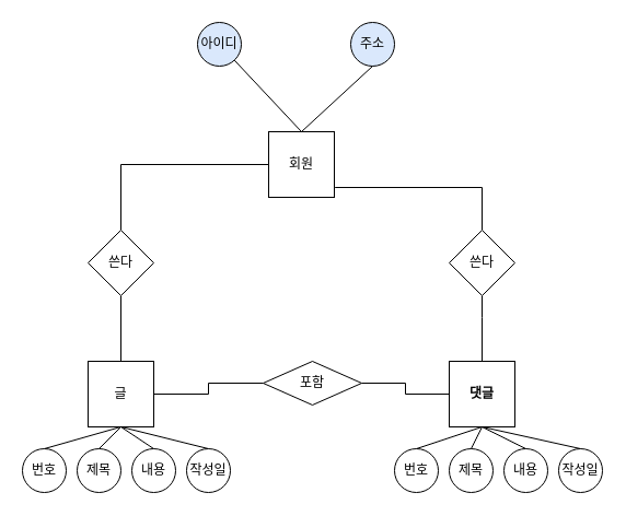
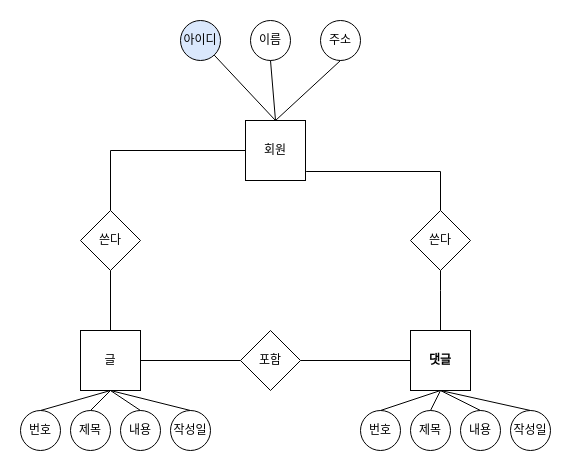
  <mxCell id="0" />
  <mxCell id="1" parent="0" />
  <mxCell id="2" style="edgeStyle=orthogonalEdgeStyle;rounded=0;orthogonalLoop=1;jettySize=auto;html=1;endArrow=none;endFill=0;startArrow=none;startFill=0;" edge="1" parent="1" source="4" target="22"><mxGeometry relative="1" as="geometry" /></mxCell>
  <mxCell id="3" style="edgeStyle=orthogonalEdgeStyle;rounded=0;orthogonalLoop=1;jettySize=auto;html=1;endArrow=none;endFill=0;startArrow=none;startFill=0;exitX=1.011;exitY=0.85;exitDx=0;exitDy=0;exitPerimeter=0;" edge="1" parent="1" source="4" target="23"><mxGeometry relative="1" as="geometry" /></mxCell>
  <mxCell id="4" value="회원" style="rounded=0;whiteSpace=wrap;html=1;strokeColor=default;" vertex="1" parent="1"><mxGeometry x="245" y="120" width="60" height="60" as="geometry" /></mxCell>
  <mxCell id="5" style="edgeStyle=orthogonalEdgeStyle;rounded=0;orthogonalLoop=1;jettySize=auto;html=1;endArrow=none;endFill=0;startArrow=none;startFill=0;" edge="1" parent="1" source="7" target="24"><mxGeometry relative="1" as="geometry" /></mxCell>
  <mxCell id="6" style="edgeStyle=orthogonalEdgeStyle;rounded=0;orthogonalLoop=1;jettySize=auto;html=1;entryX=0.5;entryY=1;entryDx=0;entryDy=0;endArrow=none;endFill=0;startArrow=none;startFill=0;" edge="1" parent="1" source="7" target="23"><mxGeometry relative="1" as="geometry"><Array as="points"><mxPoint x="440" y="290" /><mxPoint x="440" y="290" /></Array></mxGeometry></mxCell>
  <mxCell id="7" value="댓글" style="rounded=0;whiteSpace=wrap;html=1;fontStyle=1" vertex="1" parent="1"><mxGeometry x="410" y="330" width="60" height="60" as="geometry" /></mxCell>
  <mxCell id="8" style="edgeStyle=orthogonalEdgeStyle;rounded=0;orthogonalLoop=1;jettySize=auto;html=1;entryX=0.5;entryY=1;entryDx=0;entryDy=0;endArrow=none;endFill=0;startArrow=none;startFill=0;" edge="1" parent="1" source="10" target="22"><mxGeometry relative="1" as="geometry" /></mxCell>
  <mxCell id="9" style="edgeStyle=orthogonalEdgeStyle;rounded=0;orthogonalLoop=1;jettySize=auto;html=1;entryX=0;entryY=0.5;entryDx=0;entryDy=0;endArrow=none;endFill=0;startArrow=none;startFill=0;" edge="1" parent="1" source="10" target="24"><mxGeometry relative="1" as="geometry" /></mxCell>
  <mxCell id="10" value="글" style="rounded=0;whiteSpace=wrap;html=1;" vertex="1" parent="1"><mxGeometry x="80" y="330" width="60" height="60" as="geometry" /></mxCell>
  <mxCell id="11" value="아이디" style="ellipse;whiteSpace=wrap;html=1;aspect=fixed;strokeColor=default;fillColor=#dae8fc;" vertex="1" parent="1"><mxGeometry x="180" y="20" width="40" height="40" as="geometry" /></mxCell>
- <mxCell id="13" value="주소" style="ellipse;whiteSpace=wrap;html=1;aspect=fixed;fillColor=#dae8fc;" vertex="1" parent="1"><mxGeometry x="320" y="20" width="40" height="40" as="geometry" /></mxCell>
+ <mxCell id="12" value="이름" style="ellipse;whiteSpace=wrap;html=1;aspect=fixed;" vertex="1" parent="1"><mxGeometry x="250" y="20" width="40" height="40" as="geometry" /></mxCell>
+ <mxCell id="13" value="주소" style="ellipse;whiteSpace=wrap;html=1;aspect=fixed;" vertex="1" parent="1"><mxGeometry x="320" y="20" width="40" height="40" as="geometry" /></mxCell>
  <mxCell id="14" value="번호" style="ellipse;whiteSpace=wrap;html=1;aspect=fixed;strokeColor=default;" vertex="1" parent="1"><mxGeometry x="20" y="410" width="40" height="40" as="geometry" /></mxCell>
  <mxCell id="15" value="제목" style="ellipse;whiteSpace=wrap;html=1;aspect=fixed;strokeColor=default;" vertex="1" parent="1"><mxGeometry x="70" y="410" width="40" height="40" as="geometry" /></mxCell>
  <mxCell id="16" value="내용" style="ellipse;whiteSpace=wrap;html=1;aspect=fixed;strokeColor=default;" vertex="1" parent="1"><mxGeometry x="120" y="410" width="40" height="40" as="geometry" /></mxCell>
  <mxCell id="17" value="작성일" style="ellipse;whiteSpace=wrap;html=1;aspect=fixed;strokeColor=default;" vertex="1" parent="1"><mxGeometry x="170" y="410" width="40" height="40" as="geometry" /></mxCell>
  <mxCell id="18" value="번호" style="ellipse;whiteSpace=wrap;html=1;aspect=fixed;strokeColor=default;" vertex="1" parent="1"><mxGeometry x="360" y="410" width="40" height="40" as="geometry" /></mxCell>
  <mxCell id="19" value="제목" style="ellipse;whiteSpace=wrap;html=1;aspect=fixed;strokeColor=default;" vertex="1" parent="1"><mxGeometry x="410" y="410" width="40" height="40" as="geometry" /></mxCell>
  <mxCell id="20" value="내용" style="ellipse;whiteSpace=wrap;html=1;aspect=fixed;strokeColor=default;" vertex="1" parent="1"><mxGeometry x="460" y="410" width="40" height="40" as="geometry" /></mxCell>
  <mxCell id="21" value="작성일" style="ellipse;whiteSpace=wrap;html=1;aspect=fixed;strokeColor=default;" vertex="1" parent="1"><mxGeometry x="510" y="410" width="40" height="40" as="geometry" /></mxCell>
  <mxCell id="22" value="쓴다" style="rhombus;whiteSpace=wrap;html=1;" vertex="1" parent="1"><mxGeometry x="80" y="210" width="60" height="60" as="geometry" /></mxCell>
  <mxCell id="23" value="쓴다" style="rhombus;whiteSpace=wrap;html=1;" vertex="1" parent="1"><mxGeometry x="410" y="210" width="60" height="60" as="geometry" /></mxCell>
- <mxCell id="24" value="포함" style="rhombus;whiteSpace=wrap;html=1;" vertex="1" parent="1"><mxGeometry x="240" y="330" width="90" height="40" as="geometry" /></mxCell>
+ <mxCell id="24" value="포함" style="rhombus;whiteSpace=wrap;html=1;" vertex="1" parent="1"><mxGeometry x="240" y="330" width="60" height="60" as="geometry" /></mxCell>
  <mxCell id="25" value="" style="edgeStyle=none;orthogonalLoop=1;jettySize=auto;html=1;rounded=0;endArrow=none;endFill=0;exitX=0.5;exitY=0;exitDx=0;exitDy=0;entryX=0.5;entryY=1;entryDx=0;entryDy=0;" edge="1" parent="1" source="4" target="13"><mxGeometry width="80" relative="1" as="geometry"><mxPoint x="150" y="100" as="sourcePoint" /><mxPoint x="230" y="100" as="targetPoint" /><Array as="points" /></mxGeometry></mxCell>
+ <mxCell id="26" value="" style="edgeStyle=none;orthogonalLoop=1;jettySize=auto;html=1;rounded=0;endArrow=none;endFill=0;exitX=0.5;exitY=0;exitDx=0;exitDy=0;entryX=0.5;entryY=1;entryDx=0;entryDy=0;" edge="1" parent="1" source="4" target="12"><mxGeometry width="80" relative="1" as="geometry"><mxPoint x="120" y="120" as="sourcePoint" /><mxPoint x="180" y="100" as="targetPoint" /><Array as="points" /></mxGeometry></mxCell>
  <mxCell id="27" value="" style="edgeStyle=none;orthogonalLoop=1;jettySize=auto;html=1;rounded=0;endArrow=none;endFill=0;exitX=0.5;exitY=0;exitDx=0;exitDy=0;" edge="1" parent="1" source="4" target="11"><mxGeometry width="80" relative="1" as="geometry"><mxPoint x="-10" y="110" as="sourcePoint" /><mxPoint x="50" y="90" as="targetPoint" /><Array as="points" /></mxGeometry></mxCell>
  <mxCell id="28" value="" style="edgeStyle=none;orthogonalLoop=1;jettySize=auto;html=1;rounded=0;endArrow=none;endFill=0;exitX=0.5;exitY=0;exitDx=0;exitDy=0;entryX=0.5;entryY=1;entryDx=0;entryDy=0;" edge="1" parent="1"><mxGeometry width="80" relative="1" as="geometry"><mxPoint x="40" y="410" as="sourcePoint" /><mxPoint x="110" y="390" as="targetPoint" /><Array as="points" /></mxGeometry></mxCell>
  <mxCell id="29" value="" style="edgeStyle=none;orthogonalLoop=1;jettySize=auto;html=1;rounded=0;endArrow=none;endFill=0;exitX=0.5;exitY=0;exitDx=0;exitDy=0;" edge="1" parent="1" source="15"><mxGeometry width="80" relative="1" as="geometry"><mxPoint x="50" y="420" as="sourcePoint" /><mxPoint x="110" y="390" as="targetPoint" /><Array as="points" /></mxGeometry></mxCell>
  <mxCell id="30" value="" style="edgeStyle=none;orthogonalLoop=1;jettySize=auto;html=1;rounded=0;endArrow=none;endFill=0;exitX=0.5;exitY=0;exitDx=0;exitDy=0;entryX=0.5;entryY=1;entryDx=0;entryDy=0;" edge="1" parent="1" source="16" target="10"><mxGeometry width="80" relative="1" as="geometry"><mxPoint x="60" y="430" as="sourcePoint" /><mxPoint x="130" y="410" as="targetPoint" /><Array as="points" /></mxGeometry></mxCell>
  <mxCell id="31" value="" style="edgeStyle=none;orthogonalLoop=1;jettySize=auto;html=1;rounded=0;endArrow=none;endFill=0;exitX=0.5;exitY=0;exitDx=0;exitDy=0;entryX=0.5;entryY=1;entryDx=0;entryDy=0;" edge="1" parent="1" source="17" target="10"><mxGeometry width="80" relative="1" as="geometry"><mxPoint x="70" y="440" as="sourcePoint" /><mxPoint x="140" y="420" as="targetPoint" /><Array as="points" /></mxGeometry></mxCell>
  <mxCell id="32" value="" style="edgeStyle=none;orthogonalLoop=1;jettySize=auto;html=1;rounded=0;endArrow=none;endFill=0;exitX=0.5;exitY=0;exitDx=0;exitDy=0;entryX=0.5;entryY=1;entryDx=0;entryDy=0;" edge="1" parent="1" source="18"><mxGeometry width="80" relative="1" as="geometry"><mxPoint x="370" y="410" as="sourcePoint" /><mxPoint x="440" y="390" as="targetPoint" /><Array as="points" /></mxGeometry></mxCell>
  <mxCell id="33" value="" style="edgeStyle=none;orthogonalLoop=1;jettySize=auto;html=1;rounded=0;endArrow=none;endFill=0;exitX=0.5;exitY=0;exitDx=0;exitDy=0;entryX=0.5;entryY=1;entryDx=0;entryDy=0;" edge="1" parent="1" source="19" target="7"><mxGeometry width="80" relative="1" as="geometry"><mxPoint x="380" y="420" as="sourcePoint" /><mxPoint x="440" y="400" as="targetPoint" /><Array as="points" /></mxGeometry></mxCell>
  <mxCell id="34" value="" style="edgeStyle=none;orthogonalLoop=1;jettySize=auto;html=1;rounded=0;endArrow=none;endFill=0;exitX=0.5;exitY=0;exitDx=0;exitDy=0;" edge="1" parent="1" source="20"><mxGeometry width="80" relative="1" as="geometry"><mxPoint x="390" y="430" as="sourcePoint" /><mxPoint x="440" y="390" as="targetPoint" /><Array as="points" /></mxGeometry></mxCell>
  <mxCell id="35" value="" style="edgeStyle=none;orthogonalLoop=1;jettySize=auto;html=1;rounded=0;endArrow=none;endFill=0;exitX=0.5;exitY=0;exitDx=0;exitDy=0;" edge="1" parent="1" source="21"><mxGeometry width="80" relative="1" as="geometry"><mxPoint x="400" y="440" as="sourcePoint" /><mxPoint x="440" y="390" as="targetPoint" /><Array as="points" /></mxGeometry></mxCell>
